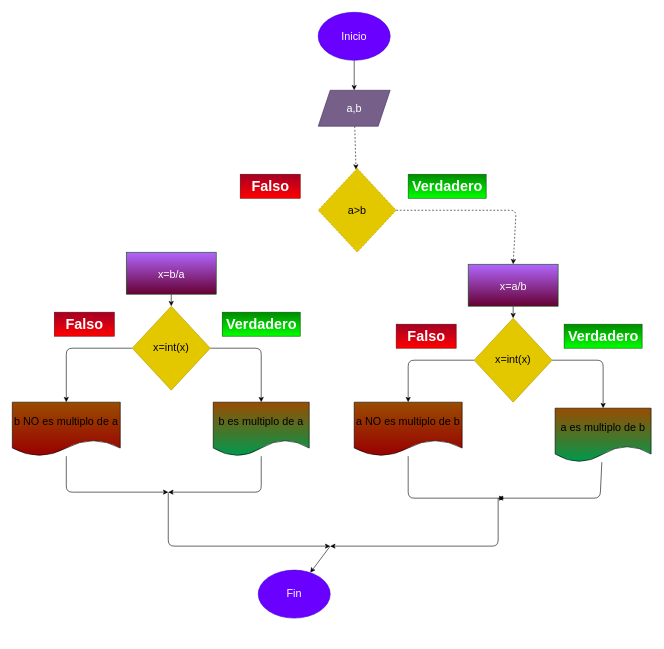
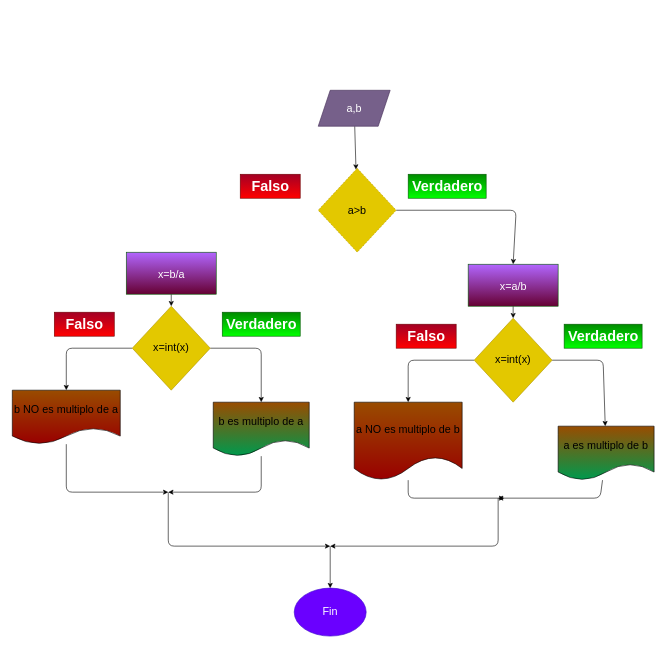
  <mxCell id="0" />
  <mxCell id="1" parent="0" />
- <mxCell id="2" value="" style="edgeStyle=none;html=1;fontSize=18;" parent="1" source="3" target="5" edge="1"><mxGeometry relative="1" as="geometry" /></mxCell>
- <mxCell id="3" value="&lt;font style=&quot;font-size: 18px&quot;&gt;Inicio&lt;/font&gt;" style="ellipse;whiteSpace=wrap;html=1;fillColor=#6a00ff;fontColor=#ffffff;strokeColor=#3700CC;" parent="1" vertex="1"><mxGeometry x="530" y="20" width="120" height="80" as="geometry" /></mxCell>
- <mxCell id="4" style="edgeStyle=none;html=1;fontSize=18;dashed=1;" parent="1" source="5" target="7" edge="1"><mxGeometry relative="1" as="geometry" /></mxCell>
+ <mxCell id="4" style="edgeStyle=none;html=1;fontSize=18;" parent="1" source="5" target="7" edge="1"><mxGeometry relative="1" as="geometry" /></mxCell>
  <mxCell id="5" value="&lt;font style=&quot;font-size: 18px&quot;&gt;a,b&lt;/font&gt;" style="shape=parallelogram;perimeter=parallelogramPerimeter;whiteSpace=wrap;html=1;fixedSize=1;fillColor=#76608a;fontColor=#ffffff;strokeColor=#432D57;" parent="1" vertex="1"><mxGeometry x="530" y="150" width="120" height="60" as="geometry" /></mxCell>
- <mxCell id="6" style="edgeStyle=none;html=1;entryX=0.5;entryY=0;entryDx=0;entryDy=0;dashed=1;" edge="1" parent="1" source="7" target="14"><mxGeometry relative="1" as="geometry"><Array as="points"><mxPoint x="860" y="350" /></Array></mxGeometry></mxCell>
+ <mxCell id="6" style="edgeStyle=none;html=1;entryX=0.5;entryY=0;entryDx=0;entryDy=0;" edge="1" parent="1" source="7" target="14"><mxGeometry relative="1" as="geometry"><Array as="points"><mxPoint x="860" y="350" /></Array></mxGeometry></mxCell>
  <mxCell id="7" value="a&amp;gt;b" style="rhombus;whiteSpace=wrap;html=1;fontSize=18;fillColor=#e3c800;fontColor=#000000;strokeColor=#B09500;dashed=1;" parent="1" vertex="1"><mxGeometry x="530" y="280" width="130" height="140" as="geometry" /></mxCell>
  <mxCell id="8" style="edgeStyle=none;html=1;fontSize=18;" edge="1" parent="1" source="9"><mxGeometry relative="1" as="geometry"><mxPoint x="830" y="830" as="targetPoint" /><Array as="points"><mxPoint x="1000" y="830" /></Array></mxGeometry></mxCell>
- <mxCell id="9" value="a es multiplo de b" style="shape=document;whiteSpace=wrap;html=1;boundedLbl=1;fontSize=18;gradientColor=#00994D;fillColor=#994C00;" parent="1" vertex="1"><mxGeometry x="925" y="680" width="160" height="90" as="geometry" /></mxCell>
+ <mxCell id="9" value="a es multiplo de b" style="shape=document;whiteSpace=wrap;html=1;boundedLbl=1;fontSize=18;gradientColor=#00994D;fillColor=#994C00;" parent="1" vertex="1"><mxGeometry x="930" y="710" width="160" height="90" as="geometry" /></mxCell>
  <mxCell id="10" value="Falso" style="text;strokeColor=#6F0000;fillColor=#a20025;html=1;fontSize=24;fontStyle=1;verticalAlign=middle;align=center;fontColor=#ffffff;gradientColor=#FF0000;" parent="1" vertex="1"><mxGeometry x="400" y="290" width="100" height="40" as="geometry" /></mxCell>
  <mxCell id="11" value="Verdadero" style="text;strokeColor=#005700;fillColor=#008a00;html=1;fontSize=24;fontStyle=1;verticalAlign=middle;align=center;fontColor=#ffffff;gradientColor=#00FF00;" parent="1" vertex="1"><mxGeometry x="680" y="290" width="130" height="40" as="geometry" /></mxCell>
- <mxCell id="12" value="Fin" style="ellipse;whiteSpace=wrap;html=1;fontSize=18;fillColor=#6a00ff;fontColor=#ffffff;strokeColor=#3700CC;" parent="1" vertex="1"><mxGeometry x="430" y="950" width="120" height="80" as="geometry" /></mxCell>
+ <mxCell id="12" value="Fin" style="ellipse;whiteSpace=wrap;html=1;fontSize=18;fillColor=#6a00ff;fontColor=#ffffff;strokeColor=#3700CC;" parent="1" vertex="1"><mxGeometry x="490" y="980" width="120" height="80" as="geometry" /></mxCell>
  <mxCell id="13" style="edgeStyle=none;html=1;fontSize=18;" edge="1" parent="1" source="14" target="17"><mxGeometry relative="1" as="geometry" /></mxCell>
  <mxCell id="14" value="&lt;span style=&quot;font-size: 18px ; font-weight: 400&quot;&gt;x=a/b&lt;/span&gt;" style="text;strokeColor=#005700;fillColor=#B266FF;html=1;fontSize=24;fontStyle=1;verticalAlign=middle;align=center;fontColor=#ffffff;gradientColor=#660033;" vertex="1" parent="1"><mxGeometry x="780" y="440" width="150" height="70" as="geometry" /></mxCell>
  <mxCell id="15" style="edgeStyle=none;html=1;" edge="1" parent="1" source="17" target="9"><mxGeometry relative="1" as="geometry"><Array as="points"><mxPoint x="1005" y="600" /></Array><mxPoint x="1005" y="690" as="targetPoint" /></mxGeometry></mxCell>
  <mxCell id="16" style="edgeStyle=none;html=1;entryX=0.5;entryY=0;entryDx=0;entryDy=0;fontSize=18;" edge="1" parent="1" source="17" target="21"><mxGeometry relative="1" as="geometry"><Array as="points"><mxPoint x="680" y="600" /></Array></mxGeometry></mxCell>
  <mxCell id="17" value="x=int(x)" style="rhombus;whiteSpace=wrap;html=1;fontSize=18;fillColor=#e3c800;fontColor=#000000;strokeColor=#B09500;" vertex="1" parent="1"><mxGeometry x="790" y="530" width="130" height="140" as="geometry" /></mxCell>
  <mxCell id="18" value="Falso" style="text;strokeColor=#6F0000;fillColor=#a20025;html=1;fontSize=24;fontStyle=1;verticalAlign=middle;align=center;fontColor=#ffffff;gradientColor=#FF0000;" vertex="1" parent="1"><mxGeometry x="660" y="540" width="100" height="40" as="geometry" /></mxCell>
  <mxCell id="19" value="Verdadero" style="text;strokeColor=#005700;fillColor=#008a00;html=1;fontSize=24;fontStyle=1;verticalAlign=middle;align=center;fontColor=#ffffff;gradientColor=#00FF00;" vertex="1" parent="1"><mxGeometry x="940" y="540" width="130" height="40" as="geometry" /></mxCell>
  <mxCell id="20" style="edgeStyle=none;html=1;fontSize=18;" edge="1" parent="1" source="21"><mxGeometry relative="1" as="geometry"><mxPoint x="840" y="830" as="targetPoint" /><Array as="points"><mxPoint x="680" y="830" /></Array></mxGeometry></mxCell>
- <mxCell id="21" value="a NO es multiplo de b" style="shape=document;whiteSpace=wrap;html=1;boundedLbl=1;fontSize=18;gradientColor=#990000;fillColor=#994C00;" vertex="1" parent="1"><mxGeometry x="590" y="670" width="180" height="90" as="geometry" /></mxCell>
+ <mxCell id="21" value="a NO es multiplo de b" style="shape=document;whiteSpace=wrap;html=1;boundedLbl=1;fontSize=18;gradientColor=#990000;fillColor=#994C00;" vertex="1" parent="1"><mxGeometry x="590" y="670" width="180" height="130" as="geometry" /></mxCell>
  <mxCell id="22" style="edgeStyle=none;html=1;fontSize=18;" edge="1" parent="1" source="23"><mxGeometry relative="1" as="geometry"><mxPoint y="820" as="targetPoint" x="280" /><Array as="points"><mxPoint x="435" y="820" /></Array></mxGeometry></mxCell>
  <mxCell id="23" value="b es multiplo de a" style="shape=document;whiteSpace=wrap;html=1;boundedLbl=1;fontSize=18;gradientColor=#00994D;fillColor=#994C00;" vertex="1" parent="1"><mxGeometry x="355" y="670" width="160" height="90" as="geometry" /></mxCell>
  <mxCell id="24" style="edgeStyle=none;html=1;fontSize=18;" edge="1" parent="1" source="25" target="28"><mxGeometry relative="1" as="geometry" /></mxCell>
  <mxCell id="25" value="&lt;span style=&quot;font-size: 18px ; font-weight: 400&quot;&gt;x=b/a&lt;/span&gt;" style="text;strokeColor=#005700;fillColor=#B266FF;html=1;fontSize=24;fontStyle=1;verticalAlign=middle;align=center;fontColor=#ffffff;gradientColor=#660033;" vertex="1" parent="1"><mxGeometry x="210" y="420" width="150" height="70" as="geometry" /></mxCell>
  <mxCell id="26" style="edgeStyle=none;html=1;" edge="1" parent="1" source="28" target="23"><mxGeometry relative="1" as="geometry"><Array as="points"><mxPoint x="435" y="580" /></Array><mxPoint x="435" y="670" as="targetPoint" /></mxGeometry></mxCell>
  <mxCell id="27" style="edgeStyle=none;html=1;entryX=0.5;entryY=0;entryDx=0;entryDy=0;fontSize=18;" edge="1" parent="1" source="28" target="32"><mxGeometry relative="1" as="geometry"><Array as="points"><mxPoint x="110" y="580" /></Array></mxGeometry></mxCell>
  <mxCell id="28" value="x=int(x)" style="rhombus;whiteSpace=wrap;html=1;fontSize=18;fillColor=#e3c800;fontColor=#000000;strokeColor=#B09500;" vertex="1" parent="1"><mxGeometry x="220" y="510" width="130" height="140" as="geometry" /></mxCell>
  <mxCell id="29" value="Falso" style="text;strokeColor=#6F0000;fillColor=#a20025;html=1;fontSize=24;fontStyle=1;verticalAlign=middle;align=center;fontColor=#ffffff;gradientColor=#FF0000;" vertex="1" parent="1"><mxGeometry x="90" y="520" width="100" height="40" as="geometry" /></mxCell>
  <mxCell id="30" value="Verdadero" style="text;strokeColor=#005700;fillColor=#008a00;html=1;fontSize=24;fontStyle=1;verticalAlign=middle;align=center;fontColor=#ffffff;gradientColor=#00FF00;" vertex="1" parent="1"><mxGeometry x="370" y="520" width="130" height="40" as="geometry" /></mxCell>
  <mxCell id="31" style="edgeStyle=none;html=1;fontSize=18;" edge="1" parent="1" source="32"><mxGeometry relative="1" as="geometry"><mxPoint y="820" as="targetPoint" x="280" /><Array as="points"><mxPoint x="110" y="820" /></Array></mxGeometry></mxCell>
- <mxCell id="32" value="b NO es multiplo de a" style="shape=document;whiteSpace=wrap;html=1;boundedLbl=1;fontSize=18;gradientColor=#990000;fillColor=#994C00;" vertex="1" parent="1"><mxGeometry x="20" y="670" width="180" height="90" as="geometry" /></mxCell>
+ <mxCell id="32" value="b NO es multiplo de a" style="shape=document;whiteSpace=wrap;html=1;boundedLbl=1;fontSize=18;gradientColor=#990000;fillColor=#994C00;" vertex="1" parent="1"><mxGeometry x="20" y="650" width="180" height="90" as="geometry" /></mxCell>
  <mxCell id="33" value="" style="endArrow=classic;html=1;fontSize=18;" edge="1" parent="1"><mxGeometry width="50" height="50" relative="1" as="geometry"><mxPoint y="820" as="sourcePoint" x="280" /><mxPoint x="550" y="910" as="targetPoint" /><Array as="points"><mxPoint y="910" x="280" /></Array></mxGeometry></mxCell>
  <mxCell id="34" value="" style="endArrow=classic;html=1;fontSize=18;" edge="1" parent="1"><mxGeometry width="50" height="50" relative="1" as="geometry"><mxPoint x="830" y="830" as="sourcePoint" /><mxPoint x="550" y="910" as="targetPoint" /><Array as="points"><mxPoint x="830" y="910" /></Array></mxGeometry></mxCell>
  <mxCell id="35" value="" style="endArrow=classic;html=1;fontSize=18;" edge="1" parent="1" target="12"><mxGeometry width="50" height="50" relative="1" as="geometry"><mxPoint x="550" y="910" as="sourcePoint" /><mxPoint x="770" y="830" as="targetPoint" /></mxGeometry></mxCell>
